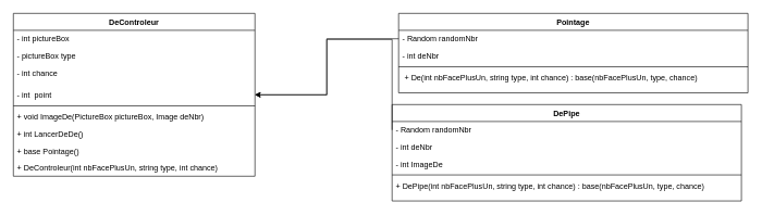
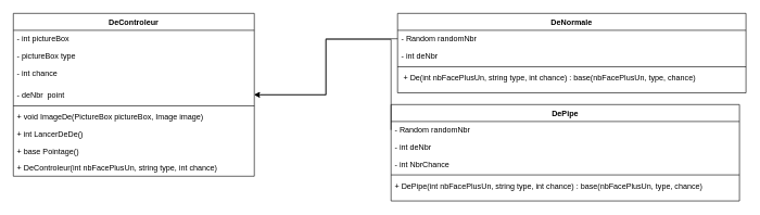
  <mxCell id="0" />
  <mxCell id="1" parent="0" />
  <mxCell id="2" value="DeControleur" style="swimlane;fontStyle=1;align=center;verticalAlign=top;childLayout=stackLayout;horizontal=1;startSize=26;horizontalStack=0;resizeParent=1;resizeParentMax=0;resizeLast=0;collapsible=1;marginBottom=0;" parent="1" vertex="1"><mxGeometry y="20" width="370" height="250" as="geometry" x="20" /></mxCell>
  <mxCell id="3" value="- int pictureBox" style="text;strokeColor=none;fillColor=none;align=left;verticalAlign=top;spacingLeft=4;spacingRight=4;overflow=hidden;rotatable=0;points=[[0,0.5],[1,0.5]];portConstraint=eastwest;" parent="2" vertex="1"><mxGeometry y="26" width="370" height="26" as="geometry" /></mxCell>
  <mxCell id="4" value="- pictureBox type " style="text;strokeColor=none;fillColor=none;align=left;verticalAlign=top;spacingLeft=4;spacingRight=4;overflow=hidden;rotatable=0;points=[[0,0.5],[1,0.5]];portConstraint=eastwest;" parent="2" vertex="1"><mxGeometry y="52" width="370" height="26" as="geometry" /></mxCell>
  <mxCell id="5" value="- int chance " style="text;strokeColor=none;fillColor=none;align=left;verticalAlign=top;spacingLeft=4;spacingRight=4;overflow=hidden;rotatable=0;points=[[0,0.5],[1,0.5]];portConstraint=eastwest;" vertex="1" parent="2"><mxGeometry y="78" width="370" height="34" as="geometry" /></mxCell>
- <mxCell id="6" value="- int  point" style="text;strokeColor=none;fillColor=none;align=left;verticalAlign=top;spacingLeft=4;spacingRight=4;overflow=hidden;rotatable=0;points=[[0,0.5],[1,0.5]];portConstraint=eastwest;" vertex="1" parent="2"><mxGeometry y="112" width="370" height="26" as="geometry" /></mxCell>
+ <mxCell id="6" value="- deNbr  point" style="text;strokeColor=none;fillColor=none;align=left;verticalAlign=top;spacingLeft=4;spacingRight=4;overflow=hidden;rotatable=0;points=[[0,0.5],[1,0.5]];portConstraint=eastwest;" vertex="1" parent="2"><mxGeometry y="112" width="370" height="26" as="geometry" /></mxCell>
  <mxCell id="7" value="" style="line;strokeWidth=1;fillColor=none;align=left;verticalAlign=middle;spacingTop=-1;spacingLeft=3;spacingRight=3;rotatable=0;labelPosition=right;points=[];portConstraint=eastwest;" parent="2" vertex="1"><mxGeometry y="138" width="370" height="8" as="geometry" /></mxCell>
- <mxCell id="8" value="+ void ImageDe(PictureBox pictureBox, Image deNbr)" style="text;strokeColor=none;fillColor=none;align=left;verticalAlign=top;spacingLeft=4;spacingRight=4;overflow=hidden;rotatable=0;points=[[0,0.5],[1,0.5]];portConstraint=eastwest;" vertex="1" parent="2"><mxGeometry y="146" width="370" height="26" as="geometry" /></mxCell>
+ <mxCell id="8" value="+ void ImageDe(PictureBox pictureBox, Image image)" style="text;strokeColor=none;fillColor=none;align=left;verticalAlign=top;spacingLeft=4;spacingRight=4;overflow=hidden;rotatable=0;points=[[0,0.5],[1,0.5]];portConstraint=eastwest;" vertex="1" parent="2"><mxGeometry y="146" width="370" height="26" as="geometry" /></mxCell>
  <mxCell id="9" value="+ int LancerDeDe()" style="text;strokeColor=none;fillColor=none;align=left;verticalAlign=top;spacingLeft=4;spacingRight=4;overflow=hidden;rotatable=0;points=[[0,0.5],[1,0.5]];portConstraint=eastwest;" vertex="1" parent="2"><mxGeometry y="172" width="370" height="26" as="geometry" /></mxCell>
  <mxCell id="10" value="+ base Pointage()" style="text;strokeColor=none;fillColor=none;align=left;verticalAlign=top;spacingLeft=4;spacingRight=4;overflow=hidden;rotatable=0;points=[[0,0.5],[1,0.5]];portConstraint=eastwest;" vertex="1" parent="2"><mxGeometry y="198" width="370" height="26" as="geometry" /></mxCell>
  <mxCell id="11" value="+ DeControleur(int nbFacePlusUn, string type, int chance)" style="text;strokeColor=none;fillColor=none;align=left;verticalAlign=top;spacingLeft=4;spacingRight=4;overflow=hidden;rotatable=0;points=[[0,0.5],[1,0.5]];portConstraint=eastwest;" parent="2" vertex="1"><mxGeometry y="224" width="370" height="26" as="geometry" /></mxCell>
- <mxCell id="12" value="Pointage" style="swimlane;fontStyle=1;align=center;verticalAlign=top;childLayout=stackLayout;horizontal=1;startSize=26;horizontalStack=0;resizeParent=1;resizeParentMax=0;resizeLast=0;collapsible=1;marginBottom=0;" vertex="1" parent="1"><mxGeometry x="610" y="20" width="535" height="122" as="geometry" /></mxCell>
+ <mxCell id="12" value="DeNormale" style="swimlane;fontStyle=1;align=center;verticalAlign=top;childLayout=stackLayout;horizontal=1;startSize=26;horizontalStack=0;resizeParent=1;resizeParentMax=0;resizeLast=0;collapsible=1;marginBottom=0;" vertex="1" parent="1"><mxGeometry x="610" y="20" width="535" height="122" as="geometry" /></mxCell>
  <mxCell id="13" value="- Random randomNbr " style="text;strokeColor=none;fillColor=none;align=left;verticalAlign=top;spacingLeft=4;spacingRight=4;overflow=hidden;rotatable=0;points=[[0,0.5],[1,0.5]];portConstraint=eastwest;" vertex="1" parent="12"><mxGeometry y="26" width="535" height="26" as="geometry" /></mxCell>
  <mxCell id="14" value="- int deNbr" style="text;strokeColor=none;fillColor=none;align=left;verticalAlign=top;spacingLeft=4;spacingRight=4;overflow=hidden;rotatable=0;points=[[0,0.5],[1,0.5]];portConstraint=eastwest;" vertex="1" parent="12"><mxGeometry y="52" width="535" height="26" as="geometry" /></mxCell>
  <mxCell id="15" value="" style="line;strokeWidth=1;fillColor=none;align=left;verticalAlign=middle;spacingTop=-1;spacingLeft=3;spacingRight=3;rotatable=0;labelPosition=right;points=[];portConstraint=eastwest;strokeColor=inherit;" vertex="1" parent="12"><mxGeometry y="78" width="535" height="8" as="geometry" /></mxCell>
  <mxCell id="16" value=" + De(int nbFacePlusUn, string type, int chance) : base(nbFacePlusUn, type, chance)&#10;" style="text;strokeColor=none;fillColor=none;align=left;verticalAlign=top;spacingLeft=4;spacingRight=4;overflow=hidden;rotatable=0;points=[[0,0.5],[1,0.5]];portConstraint=eastwest;" vertex="1" parent="12"><mxGeometry y="86" width="535" height="36" as="geometry" /></mxCell>
  <mxCell id="17" value="DePipe" style="swimlane;fontStyle=1;align=center;verticalAlign=top;childLayout=stackLayout;horizontal=1;startSize=26;horizontalStack=0;resizeParent=1;resizeParentMax=0;resizeLast=0;collapsible=1;marginBottom=0;" vertex="1" parent="1"><mxGeometry x="600" y="160" width="535" height="148" as="geometry" /></mxCell>
  <mxCell id="18" value="- Random randomNbr " style="text;strokeColor=none;fillColor=none;align=left;verticalAlign=top;spacingLeft=4;spacingRight=4;overflow=hidden;rotatable=0;points=[[0,0.5],[1,0.5]];portConstraint=eastwest;" vertex="1" parent="17"><mxGeometry y="26" width="535" height="26" as="geometry" /></mxCell>
  <mxCell id="19" value="- int deNbr" style="text;strokeColor=none;fillColor=none;align=left;verticalAlign=top;spacingLeft=4;spacingRight=4;overflow=hidden;rotatable=0;points=[[0,0.5],[1,0.5]];portConstraint=eastwest;" vertex="1" parent="17"><mxGeometry y="52" width="535" height="26" as="geometry" /></mxCell>
- <mxCell id="20" value="- int ImageDe" style="text;strokeColor=none;fillColor=none;align=left;verticalAlign=top;spacingLeft=4;spacingRight=4;overflow=hidden;rotatable=0;points=[[0,0.5],[1,0.5]];portConstraint=eastwest;" vertex="1" parent="17"><mxGeometry y="78" width="535" height="26" as="geometry" /></mxCell>
+ <mxCell id="20" value="- int NbrChance" style="text;strokeColor=none;fillColor=none;align=left;verticalAlign=top;spacingLeft=4;spacingRight=4;overflow=hidden;rotatable=0;points=[[0,0.5],[1,0.5]];portConstraint=eastwest;" vertex="1" parent="17"><mxGeometry y="78" width="535" height="26" as="geometry" /></mxCell>
  <mxCell id="21" value="" style="line;strokeWidth=1;fillColor=none;align=left;verticalAlign=middle;spacingTop=-1;spacingLeft=3;spacingRight=3;rotatable=0;labelPosition=right;points=[];portConstraint=eastwest;strokeColor=inherit;" vertex="1" parent="17"><mxGeometry y="104" width="535" height="8" as="geometry" /></mxCell>
  <mxCell id="22" value="+ DePipe(int nbFacePlusUn, string type, int chance) : base(nbFacePlusUn, type, chance)" style="text;strokeColor=none;fillColor=none;align=left;verticalAlign=top;spacingLeft=4;spacingRight=4;overflow=hidden;rotatable=0;points=[[0,0.5],[1,0.5]];portConstraint=eastwest;" vertex="1" parent="17"><mxGeometry y="112" width="535" height="36" as="geometry" /></mxCell>
  <mxCell id="23" style="edgeStyle=orthogonalEdgeStyle;rounded=0;orthogonalLoop=1;jettySize=auto;html=1;exitX=0;exitY=0.5;exitDx=0;exitDy=0;" edge="1" parent="1" source="13" target="6"><mxGeometry relative="1" as="geometry" /></mxCell>
  <mxCell id="24" style="edgeStyle=orthogonalEdgeStyle;rounded=0;orthogonalLoop=1;jettySize=auto;html=1;exitX=0;exitY=0.5;exitDx=0;exitDy=0;entryX=1;entryY=0.5;entryDx=0;entryDy=0;" edge="1" parent="1" source="18" target="6"><mxGeometry relative="1" as="geometry"><mxPoint x="490" y="150" as="targetPoint" /><Array as="points"><mxPoint x="600" y="60" /><mxPoint x="500" y="60" /><mxPoint x="500" y="145" /></Array></mxGeometry></mxCell>
